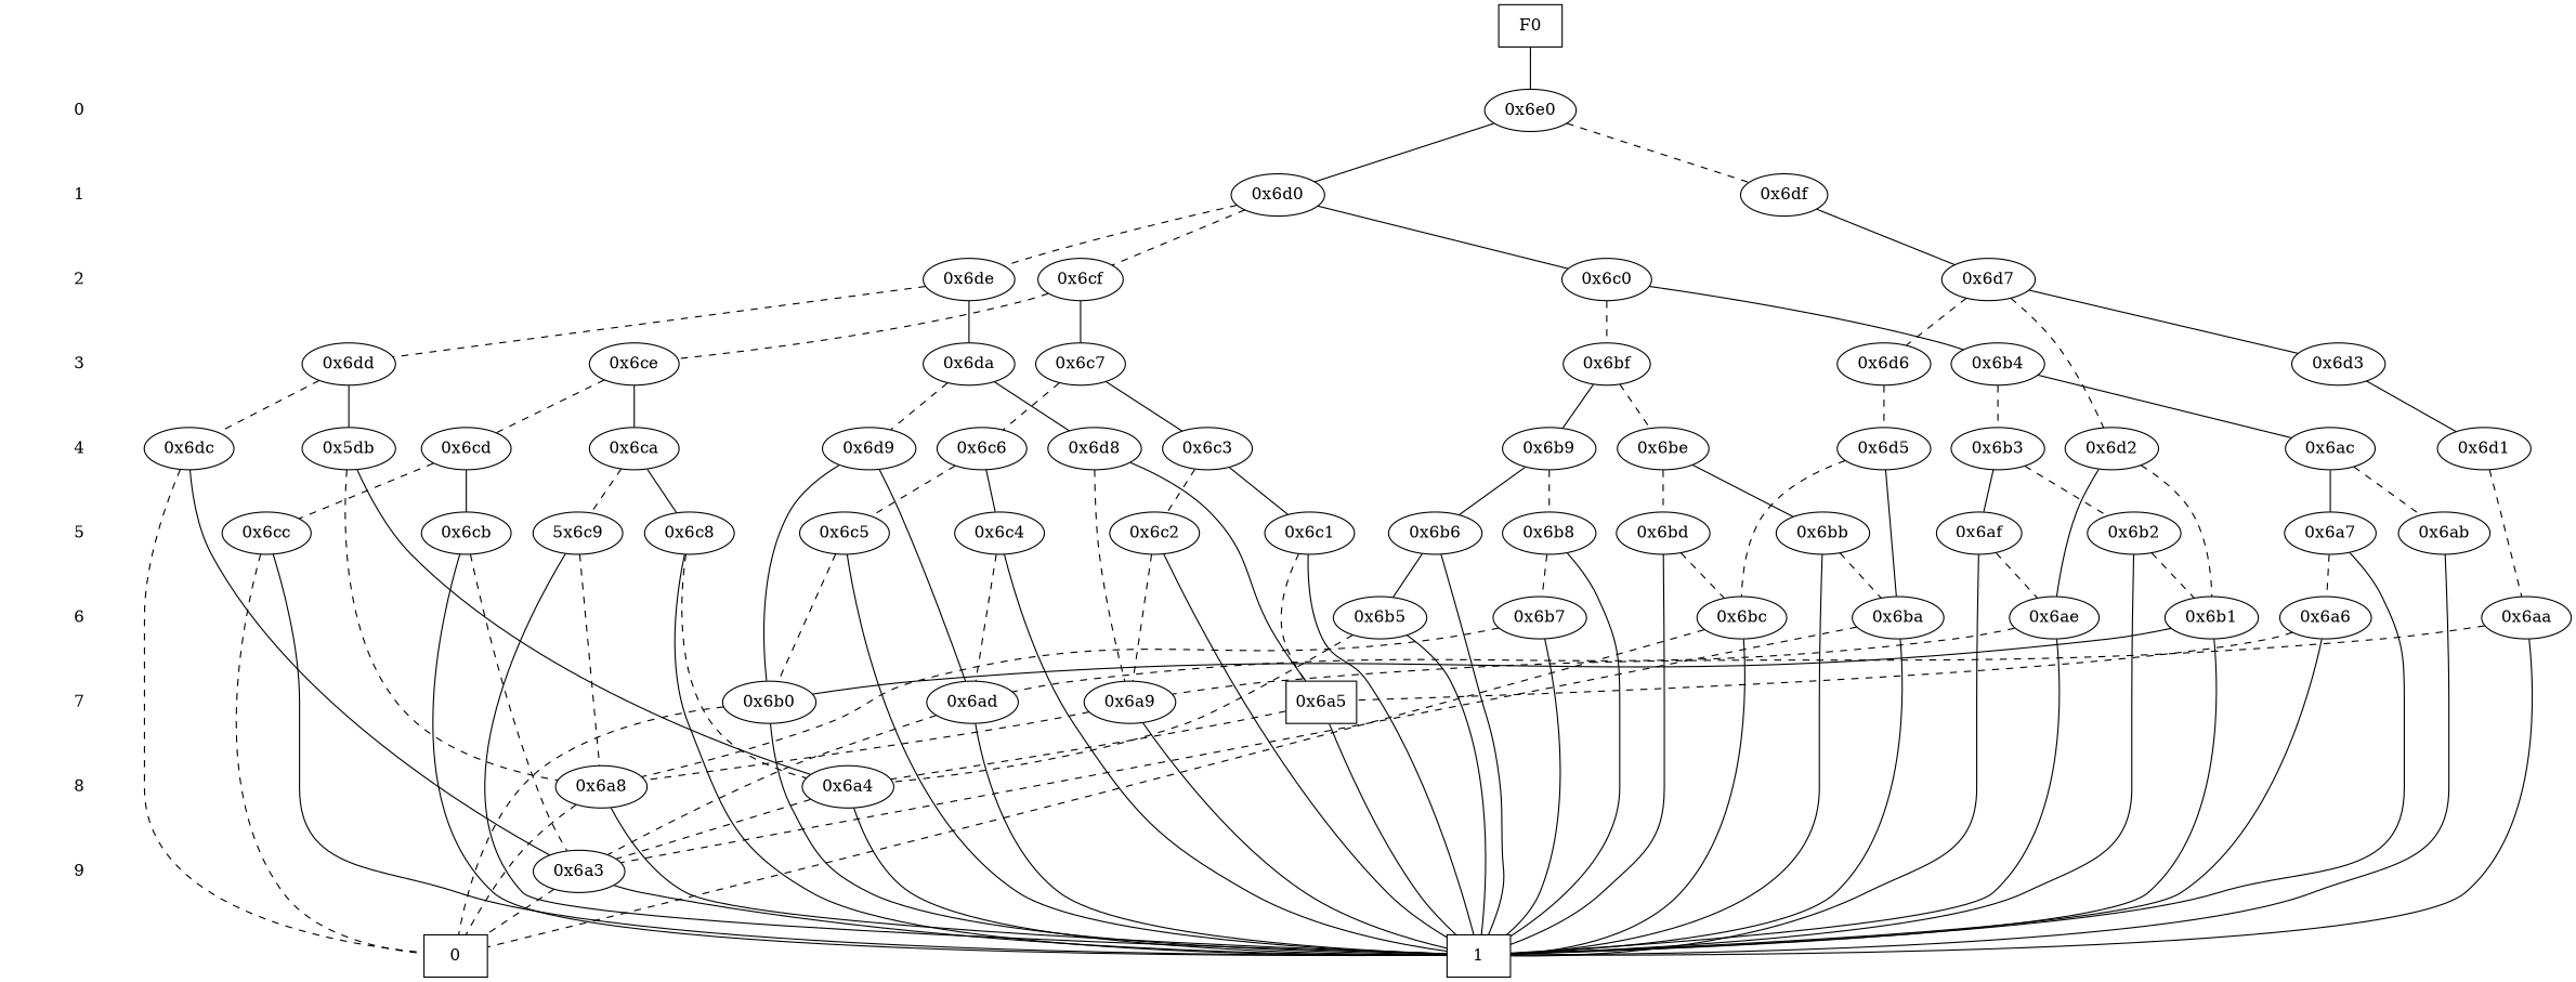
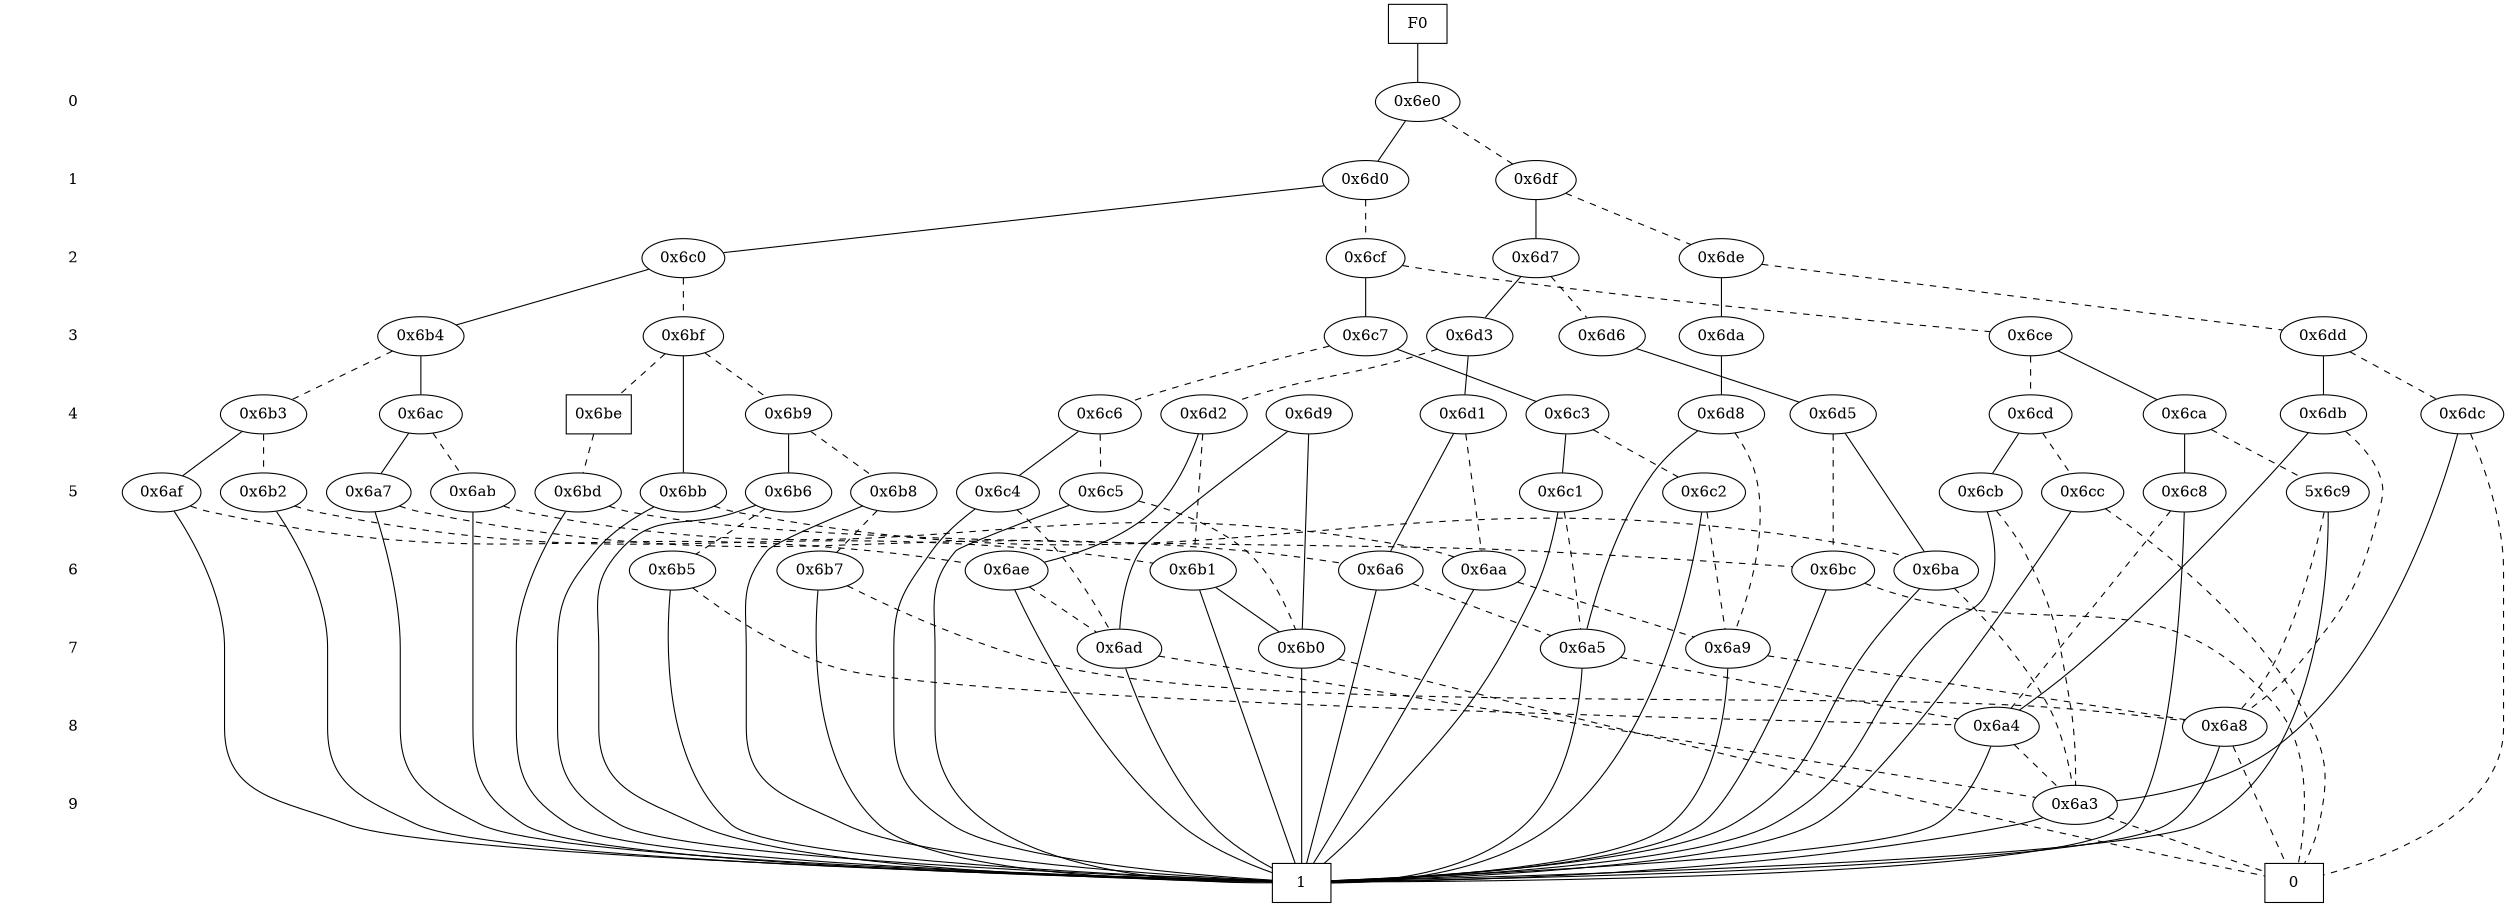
  digraph {
    edge [dir=none]
    "CONST NODES" [shape=plaintext style=invis]
    " 0 " [shape=plaintext]
    " 1 " [shape=plaintext]
    " 2 " [shape=plaintext]
    " 3 " [shape=plaintext]
    " 4 " [shape=plaintext]
    " 5 " [shape=plaintext]
    " 6 " [shape=plaintext]
    " 7 " [shape=plaintext]
    " 8 " [shape=plaintext]
    " 9 " [shape=plaintext]
    F0 [shape=box]
    "0x6e0"
    "0x6d0"
    "0x6df"
    "0x6d7"
    "0x6c0"
    "0x6cf"
    "0x6de"
    "0x6d3"
    "0x6bf"
    "0x6ce"
    "0x6dd"
    "0x6b4"
    "0x6c7"
    "0x6d6"
    "0x6da"
    "0x6c6"
-   "0x6db" [label="0x5db"]
+   "0x6db"
    "0x6d1"
    "0x6ca"
-   "0x6be"
+   "0x6be" [shape=box]
    "0x6dc"
    "0x6d2"
    "0x6c3"
    "0x6d8"
    "0x6b9"
    "0x6ac"
    "0x6d5"
    "0x6cd"
    "0x6d9"
    "0x6b3"
    "0x6c4"
    "0x6af"
    "0x6c5"
    "0x6b2"
    "0x6b6"
    "0x6b8"
    "0x6bb"
    "0x6bd"
    "0x6cc"
    "0x6cb"
    "0x6c8"
    "0x6c1"
    "0x6a7"
    n56 [label="5x6c9"]
    "0x6c2"
    "0x6ab"
    "0x6ae"
    "0x6b1"
    "0x6bc"
    "0x6ba"
    "0x6b5"
    "0x6a6"
    "0x6b7"
    "0x6aa"
    "0x6a3"
    "0x6b0"
    "0x6ad"
-   "0x6a5" [shape=box]
+   "0x6a5"
    "0x6a9"
    "0x6a8"
    "0x6a4"
    n74 [label=0 shape=box]
    n75 [label=1 shape=box]
    subgraph sub_1 {
      "CONST NODES"
      " 0 "
      " 1 "
      " 2 "
      " 3 "
      " 4 "
      " 5 "
      " 6 "
      " 7 "
      " 8 "
      " 9 "
    }
    subgraph sub_2 {
      rank=same
      F0
    }
    subgraph sub_3 {
      rank=same
      " 0 "
      "0x6e0"
    }
    subgraph sub_4 {
      rank=same
      " 1 "
      "0x6d0"
      "0x6df"
    }
    subgraph sub_5 {
      rank=same
      " 2 "
      "0x6d7"
      "0x6c0"
      "0x6cf"
      "0x6de"
    }
    subgraph sub_6 {
      rank=same
      " 3 "
      "0x6d3"
      "0x6bf"
      "0x6ce"
      "0x6dd"
      "0x6b4"
      "0x6c7"
      "0x6d6"
      "0x6da"
    }
    subgraph sub_7 {
      rank=same
      " 4 "
      "0x6c6"
      "0x6db"
      "0x6d1"
      "0x6ca"
      "0x6be"
      "0x6dc"
      "0x6d2"
      "0x6c3"
      "0x6d8"
      "0x6b9"
      "0x6ac"
      "0x6d5"
      "0x6cd"
      "0x6d9"
      "0x6b3"
    }
    subgraph sub_8 {
      rank=same
      " 5 "
      "0x6c4"
      "0x6af"
      "0x6c5"
      "0x6b2"
      "0x6b6"
      "0x6b8"
      "0x6bb"
      "0x6bd"
      "0x6cc"
      "0x6cb"
      "0x6c8"
      "0x6c1"
      "0x6a7"
      n56
      "0x6c2"
      "0x6ab"
    }
    subgraph sub_9 {
      rank=same
      " 6 "
      "0x6ae"
      "0x6b1"
      "0x6bc"
      "0x6ba"
      "0x6b5"
      "0x6a6"
      "0x6b7"
      "0x6aa"
    }
    subgraph sub_10 {
      rank=same
      " 9 "
      "0x6a3"
    }
    subgraph sub_11 {
      rank=same
      " 7 "
      "0x6b0"
      "0x6ad"
      "0x6a5"
      "0x6a9"
    }
    subgraph sub_12 {
      rank=same
      " 8 "
      "0x6a8"
      "0x6a4"
    }
    subgraph sub_13 {
      rank=same
      "CONST NODES"
      subgraph sub_14 {
        rank=same
        n74
        n75
      }
    }
    " 0 " -> " 1 " [style=invis]
    " 1 " -> " 2 " [style=invis]
    " 2 " -> " 3 " [style=invis]
    " 3 " -> " 4 " [style=invis]
    " 4 " -> " 5 " [style=invis]
    " 5 " -> " 6 " [style=invis]
    " 6 " -> " 7 " [style=invis]
    " 7 " -> " 8 " [style=invis]
    " 8 " -> " 9 " [style=invis]
    " 9 " -> "CONST NODES" [style=invis]
    F0 -> "0x6e0" [style=solid]
    "0x6e0" -> "0x6d0"
    "0x6e0" -> "0x6df" [style=dashed]
    "0x6d0" -> "0x6c0"
    "0x6d0" -> "0x6cf" [style=dashed]
    "0x6df" -> "0x6d7"
-   "0x6d0" -> "0x6de" [style=dashed]
+   "0x6df" -> "0x6de" [style=dashed]
    "0x6d7" -> "0x6d3"
    "0x6d7" -> "0x6d6" [style=dashed]
    "0x6c0" -> "0x6bf" [style=dashed]
    "0x6c0" -> "0x6b4"
    "0x6cf" -> "0x6ce" [style=dashed]
    "0x6cf" -> "0x6c7"
    "0x6de" -> "0x6dd" [style=dashed]
    "0x6de" -> "0x6da"
    "0x6d3" -> "0x6d1"
-   "0x6d7" -> "0x6d2" [style=dashed]
+   "0x6d3" -> "0x6d2" [style=dashed]
    "0x6bf" -> "0x6be" [style=dashed]
-   "0x6bf" -> "0x6b9"
+   "0x6bf" -> "0x6b9" [style=dashed]
    "0x6ce" -> "0x6ca"
    "0x6ce" -> "0x6cd" [style=dashed]
    "0x6dd" -> "0x6db"
    "0x6dd" -> "0x6dc" [style=dashed]
    "0x6b4" -> "0x6ac"
    "0x6b4" -> "0x6b3" [style=dashed]
    "0x6c7" -> "0x6c6" [style=dashed]
    "0x6c7" -> "0x6c3"
-   "0x6d6" -> "0x6d5" [style=dashed]
+   "0x6d6" -> "0x6d5" [style=solid]
    "0x6da" -> "0x6d8"
-   "0x6da" -> "0x6d9" [style=dashed]
    "0x6c6" -> "0x6c4"
    "0x6c6" -> "0x6c5" [style=dashed]
    "0x6db" -> "0x6a8" [style=dashed]
    "0x6db" -> "0x6a4"
+   "0x6d1" -> "0x6a6"
    "0x6d1" -> "0x6aa" [style=dashed]
    "0x6ca" -> "0x6c8"
    "0x6ca" -> n56 [style=dashed]
-   "0x6be" -> "0x6bb"
+   "0x6bf" -> "0x6bb"
    "0x6be" -> "0x6bd" [style=dashed]
    "0x6dc" -> "0x6a3"
    "0x6dc" -> n74 [style=dashed]
    "0x6d2" -> "0x6ae"
    "0x6d2" -> "0x6b1" [style=dashed]
    "0x6c3" -> "0x6c1"
    "0x6c3" -> "0x6c2" [style=dashed]
    "0x6d8" -> "0x6a5"
    "0x6d8" -> "0x6a9" [style=dashed]
    "0x6b9" -> "0x6b6"
    "0x6b9" -> "0x6b8" [style=dashed]
    "0x6ac" -> "0x6a7"
    "0x6ac" -> "0x6ab" [style=dashed]
    "0x6d5" -> "0x6bc" [style=dashed]
    "0x6d5" -> "0x6ba"
    "0x6cd" -> "0x6cc" [style=dashed]
    "0x6cd" -> "0x6cb"
    "0x6d9" -> "0x6b0" [style=solid]
    "0x6d9" -> "0x6ad"
    "0x6b3" -> "0x6af"
    "0x6b3" -> "0x6b2" [style=dashed]
    "0x6c4" -> "0x6ad" [style=dashed]
    "0x6c4" -> n75
    "0x6af" -> "0x6ae" [style=dashed]
    "0x6af" -> n75
    "0x6c5" -> "0x6b0" [style=dashed]
    "0x6c5" -> n75
    "0x6b2" -> "0x6b1" [style=dashed]
    "0x6b2" -> n75
-   "0x6b6" -> "0x6b5" [style=solid]
+   "0x6b6" -> "0x6b5" [style=dashed]
    "0x6b6" -> n75
    "0x6b8" -> "0x6b7" [style=dashed]
    "0x6b8" -> n75
    "0x6bb" -> "0x6ba" [style=dashed]
    "0x6bb" -> n75
    "0x6bd" -> "0x6bc" [style=dashed]
    "0x6bd" -> n75
    "0x6cc" -> n74 [style=dashed]
    "0x6cc" -> n75
    "0x6cb" -> "0x6a3" [style=dashed]
    "0x6cb" -> n75
    "0x6c8" -> "0x6a4" [style=dashed]
    "0x6c8" -> n75
    "0x6c1" -> "0x6a5" [style=dashed]
    "0x6c1" -> n75
    "0x6a7" -> "0x6a6" [style=dashed]
    "0x6a7" -> n75
    n56 -> "0x6a8" [style=dashed]
    n56 -> n75
    "0x6c2" -> "0x6a9" [style=dashed]
    "0x6c2" -> n75
+   "0x6ab" -> "0x6aa" [style=dashed]
    "0x6ab" -> n75
    "0x6ae" -> "0x6ad" [style=dashed]
    "0x6ae" -> n75
    "0x6b1" -> "0x6b0" [style=solid]
    "0x6b1" -> n75
    "0x6bc" -> n74 [style=dashed]
    "0x6bc" -> n75
    "0x6ba" -> "0x6a3" [style=dashed]
    "0x6ba" -> n75
    "0x6b5" -> "0x6a4" [style=dashed]
    "0x6b5" -> n75
    "0x6a6" -> "0x6a5" [style=dashed]
    "0x6a6" -> n75
    "0x6b7" -> "0x6a8" [style=dashed]
    "0x6b7" -> n75
    "0x6aa" -> "0x6a9" [style=dashed]
    "0x6aa" -> n75
    "0x6a3" -> n74 [style=dashed]
    "0x6a3" -> n75
    "0x6b0" -> n74 [style=dashed]
    "0x6b0" -> n75
    "0x6ad" -> "0x6a3" [style=dashed]
    "0x6ad" -> n75
    "0x6a5" -> "0x6a4" [style=dashed]
    "0x6a5" -> n75
    "0x6a9" -> "0x6a8" [style=dashed]
    "0x6a9" -> n75
    "0x6a8" -> n74 [style=dashed]
    "0x6a8" -> n75
    "0x6a4" -> "0x6a3" [style=dashed]
    "0x6a4" -> n75
  }
